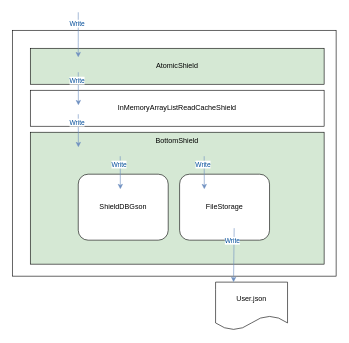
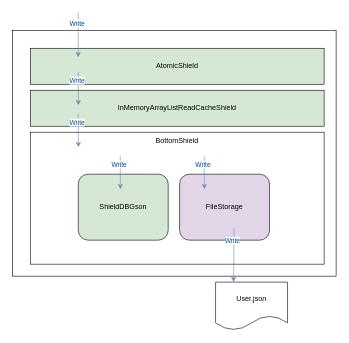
  <mxCell id="0" />
  <mxCell id="1" parent="0" />
  <mxCell id="2" value="" style="rounded=0;whiteSpace=wrap;html=1;" vertex="1" parent="1"><mxGeometry x="20" y="50" width="540" height="410" as="geometry" /></mxCell>
  <mxCell id="3" value="&lt;div&gt;AtomicShield&lt;/div&gt;" style="rounded=0;whiteSpace=wrap;html=1;fillColor=#d5e8d4;" vertex="1" parent="1"><mxGeometry x="50" y="80" width="490" height="60" as="geometry" /></mxCell>
- <mxCell id="4" value="&lt;div&gt;InMemoryArrayListReadCacheShield&lt;/div&gt;" style="rounded=0;whiteSpace=wrap;html=1;" vertex="1" parent="1"><mxGeometry x="50" y="150" width="490" height="60" as="geometry" /></mxCell>
- <mxCell id="5" value="&lt;div&gt;BottomShield&lt;/div&gt;" style="rounded=0;whiteSpace=wrap;html=1;verticalAlign=top;fillColor=#d5e8d4;" vertex="1" parent="1"><mxGeometry x="50" y="220" width="490" height="220" as="geometry" /></mxCell>
- <mxCell id="6" value="ShieldDBGson" style="rounded=1;whiteSpace=wrap;html=1;" vertex="1" parent="1"><mxGeometry x="130" y="290" width="150" height="110" as="geometry" /></mxCell>
- <mxCell id="7" value="FileStorage" style="rounded=1;whiteSpace=wrap;html=1;" vertex="1" parent="1"><mxGeometry x="299" y="290" width="150" height="110" as="geometry" /></mxCell>
+ <mxCell id="4" value="&lt;div&gt;InMemoryArrayListReadCacheShield&lt;/div&gt;" style="rounded=0;whiteSpace=wrap;html=1;fillColor=#d5e8d4;" vertex="1" parent="1"><mxGeometry x="50" y="150" width="490" height="60" as="geometry" /></mxCell>
+ <mxCell id="5" value="&lt;div&gt;BottomShield&lt;/div&gt;" style="rounded=0;whiteSpace=wrap;html=1;verticalAlign=top;" vertex="1" parent="1"><mxGeometry x="50" y="220" width="490" height="220" as="geometry" /></mxCell>
+ <mxCell id="6" value="ShieldDBGson" style="rounded=1;whiteSpace=wrap;html=1;fillColor=#d5e8d4;" vertex="1" parent="1"><mxGeometry x="130" y="290" width="150" height="110" as="geometry" /></mxCell>
+ <mxCell id="7" value="FileStorage" style="rounded=1;whiteSpace=wrap;html=1;fillColor=#e1d5e7;" vertex="1" parent="1"><mxGeometry x="299" y="290" width="150" height="110" as="geometry" /></mxCell>
  <mxCell id="8" value="User.json" style="shape=document;whiteSpace=wrap;html=1;boundedLbl=1;" vertex="1" parent="1"><mxGeometry x="359" y="470" width="120" height="80" as="geometry" /></mxCell>
  <mxCell id="9" value="" style="endArrow=classic;html=1;entryX=0.18;entryY=-0.083;entryDx=0;entryDy=0;entryPerimeter=0;fontColor=#004C99;fillColor=#dae8fc;strokeColor=#6c8ebf;" edge="1" parent="1"><mxGeometry width="50" height="50" relative="1" as="geometry"><mxPoint x="130" y="120" as="sourcePoint" /><mxPoint x="130.2" y="175.02" as="targetPoint" /></mxGeometry></mxCell>
  <mxCell id="10" value="&lt;div&gt;Write&lt;/div&gt;" style="edgeLabel;html=1;align=center;verticalAlign=middle;resizable=0;points=[];fontColor=#004C99;" vertex="1" connectable="0" parent="9"><mxGeometry x="-0.528" y="-3" relative="1" as="geometry"><mxPoint as="offset" /></mxGeometry></mxCell>
  <mxCell id="11" value="" style="endArrow=classic;html=1;entryX=0.18;entryY=-0.083;entryDx=0;entryDy=0;entryPerimeter=0;fontColor=#004C99;fillColor=#dae8fc;strokeColor=#6c8ebf;" edge="1" parent="1"><mxGeometry width="50" height="50" relative="1" as="geometry"><mxPoint x="130" y="190" as="sourcePoint" /><mxPoint x="130.2" y="245.02" as="targetPoint" /></mxGeometry></mxCell>
  <mxCell id="12" value="&lt;div&gt;Write&lt;/div&gt;" style="edgeLabel;html=1;align=center;verticalAlign=middle;resizable=0;points=[];fontColor=#004C99;" vertex="1" connectable="0" parent="11"><mxGeometry x="-0.528" y="-3" relative="1" as="geometry"><mxPoint as="offset" /></mxGeometry></mxCell>
  <mxCell id="13" value="" style="endArrow=classic;html=1;entryX=0.18;entryY=-0.083;entryDx=0;entryDy=0;entryPerimeter=0;fontColor=#004C99;fillColor=#dae8fc;strokeColor=#6c8ebf;" edge="1" parent="1"><mxGeometry width="50" height="50" relative="1" as="geometry"><mxPoint x="130" y="20" as="sourcePoint" /><mxPoint x="130.2" y="95.02" as="targetPoint" /><Array as="points"><mxPoint x="130" y="80" /><mxPoint x="130" y="95" /></Array></mxGeometry></mxCell>
  <mxCell id="14" value="&lt;div&gt;Write&lt;/div&gt;" style="edgeLabel;html=1;align=center;verticalAlign=middle;resizable=0;points=[];fontColor=#004C99;" vertex="1" connectable="0" parent="13"><mxGeometry x="-0.528" y="-3" relative="1" as="geometry"><mxPoint as="offset" /></mxGeometry></mxCell>
  <mxCell id="15" value="" style="endArrow=classic;html=1;entryX=0.18;entryY=-0.083;entryDx=0;entryDy=0;entryPerimeter=0;fontColor=#004C99;fillColor=#dae8fc;strokeColor=#6c8ebf;" edge="1" parent="1"><mxGeometry width="50" height="50" relative="1" as="geometry"><mxPoint x="200" y="260" as="sourcePoint" /><mxPoint x="200.2" y="315.02" as="targetPoint" /></mxGeometry></mxCell>
  <mxCell id="16" value="&lt;div&gt;Write&lt;/div&gt;" style="edgeLabel;html=1;align=center;verticalAlign=middle;resizable=0;points=[];fontColor=#004C99;" vertex="1" connectable="0" parent="15"><mxGeometry x="-0.528" y="-3" relative="1" as="geometry"><mxPoint as="offset" /></mxGeometry></mxCell>
  <mxCell id="17" value="" style="endArrow=classic;html=1;entryX=0.18;entryY=-0.083;entryDx=0;entryDy=0;entryPerimeter=0;fontColor=#004C99;fillColor=#dae8fc;strokeColor=#6c8ebf;" edge="1" parent="1"><mxGeometry width="50" height="50" relative="1" as="geometry"><mxPoint x="340" y="260" as="sourcePoint" /><mxPoint x="340.2" y="315.02" as="targetPoint" /></mxGeometry></mxCell>
  <mxCell id="18" value="&lt;div&gt;Write&lt;/div&gt;" style="edgeLabel;html=1;align=center;verticalAlign=middle;resizable=0;points=[];fontColor=#004C99;" vertex="1" connectable="0" parent="17"><mxGeometry x="-0.528" y="-3" relative="1" as="geometry"><mxPoint as="offset" /></mxGeometry></mxCell>
  <mxCell id="19" value="" style="endArrow=classic;html=1;fontColor=#004C99;fillColor=#dae8fc;strokeColor=#6c8ebf;movable=0;resizable=0;rotatable=0;deletable=0;editable=0;connectable=0;entryX=0.25;entryY=0;entryDx=0;entryDy=0;" edge="1" parent="1" target="8"><mxGeometry width="50" height="50" relative="1" as="geometry"><mxPoint x="390" y="380" as="sourcePoint" /><mxPoint x="390.2" y="435.02" as="targetPoint" /></mxGeometry></mxCell>
  <mxCell id="20" value="&lt;div&gt;Write&lt;/div&gt;" style="edgeLabel;html=1;align=center;verticalAlign=middle;resizable=0;points=[];fontColor=#004C99;" vertex="1" connectable="0" parent="19"><mxGeometry x="-0.528" y="-3" relative="1" as="geometry"><mxPoint as="offset" /></mxGeometry></mxCell>
